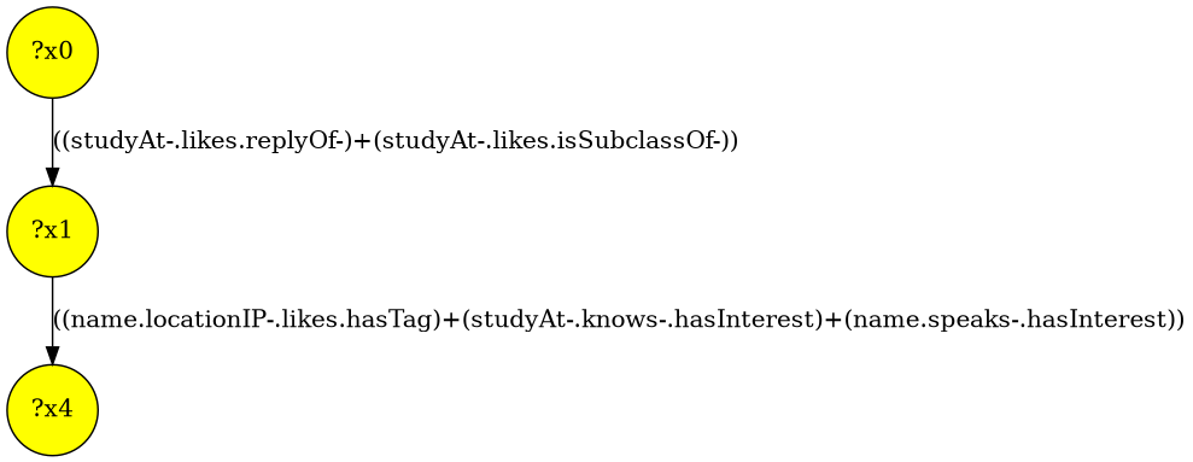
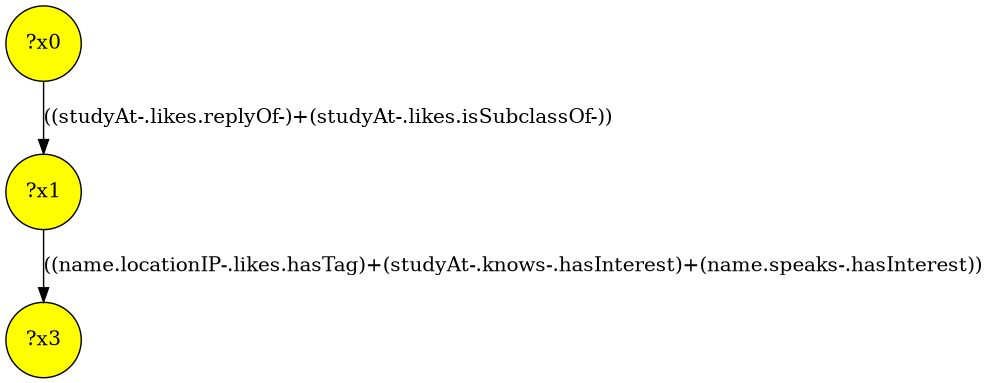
  digraph {
    node [fillcolor=yellow shape=circle style="filled,"]
-   n1 [label="?x4"]
+   n1 [label="?x3"]
    n2 [label="?x1"]
    n3 [label="?x0"]
    n2 -> n1 [label="((name.locationIP-.likes.hasTag)+(studyAt-.knows-.hasInterest)+(name.speaks-.hasInterest))"]
    n3 -> n2 [label="((studyAt-.likes.replyOf-)+(studyAt-.likes.isSubclassOf-))"]
  }
